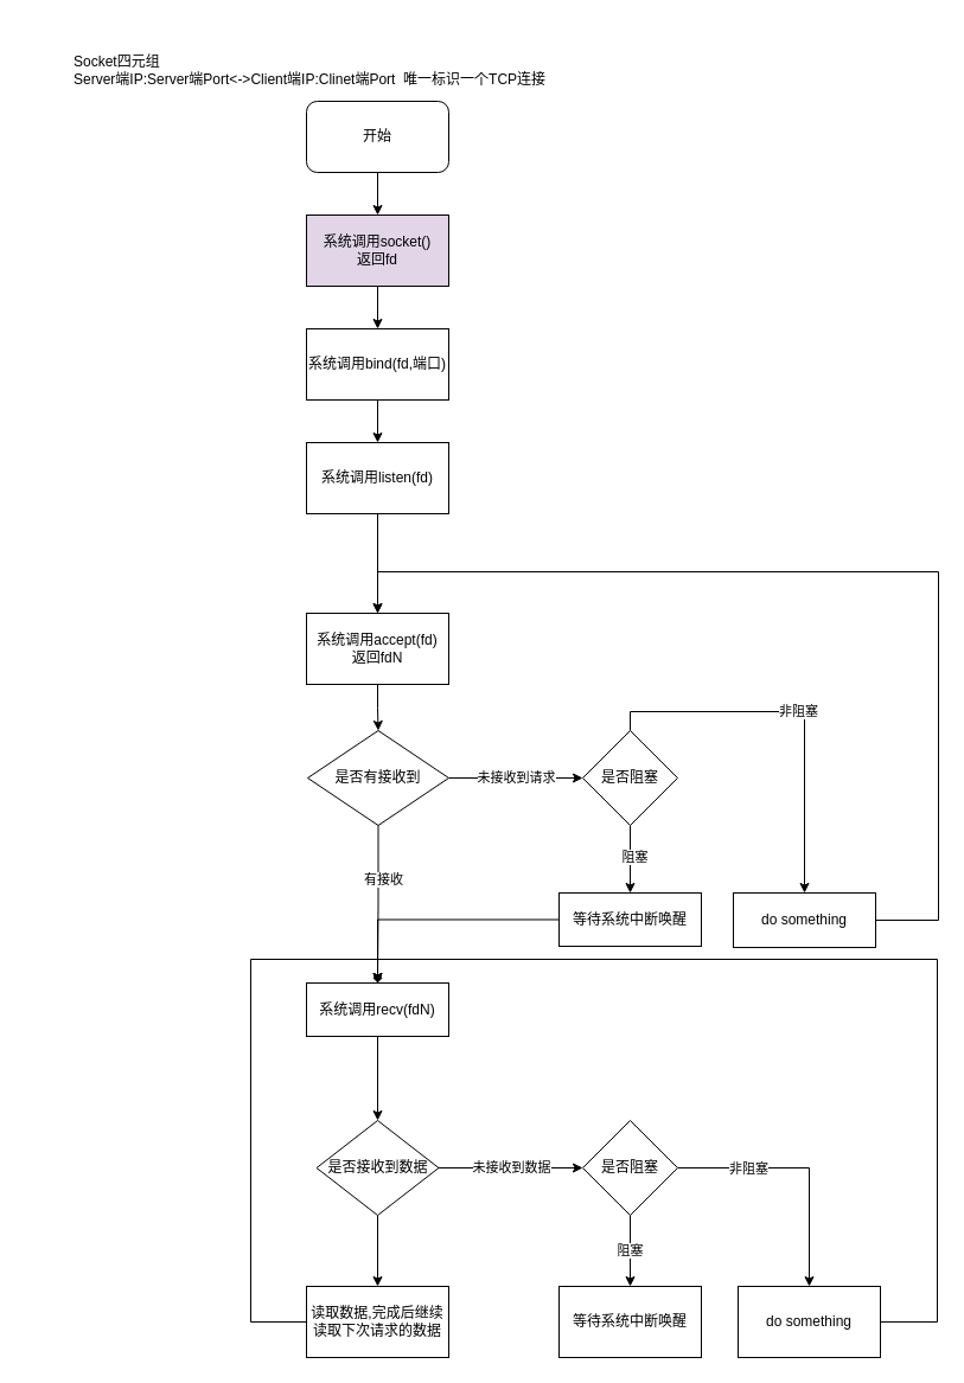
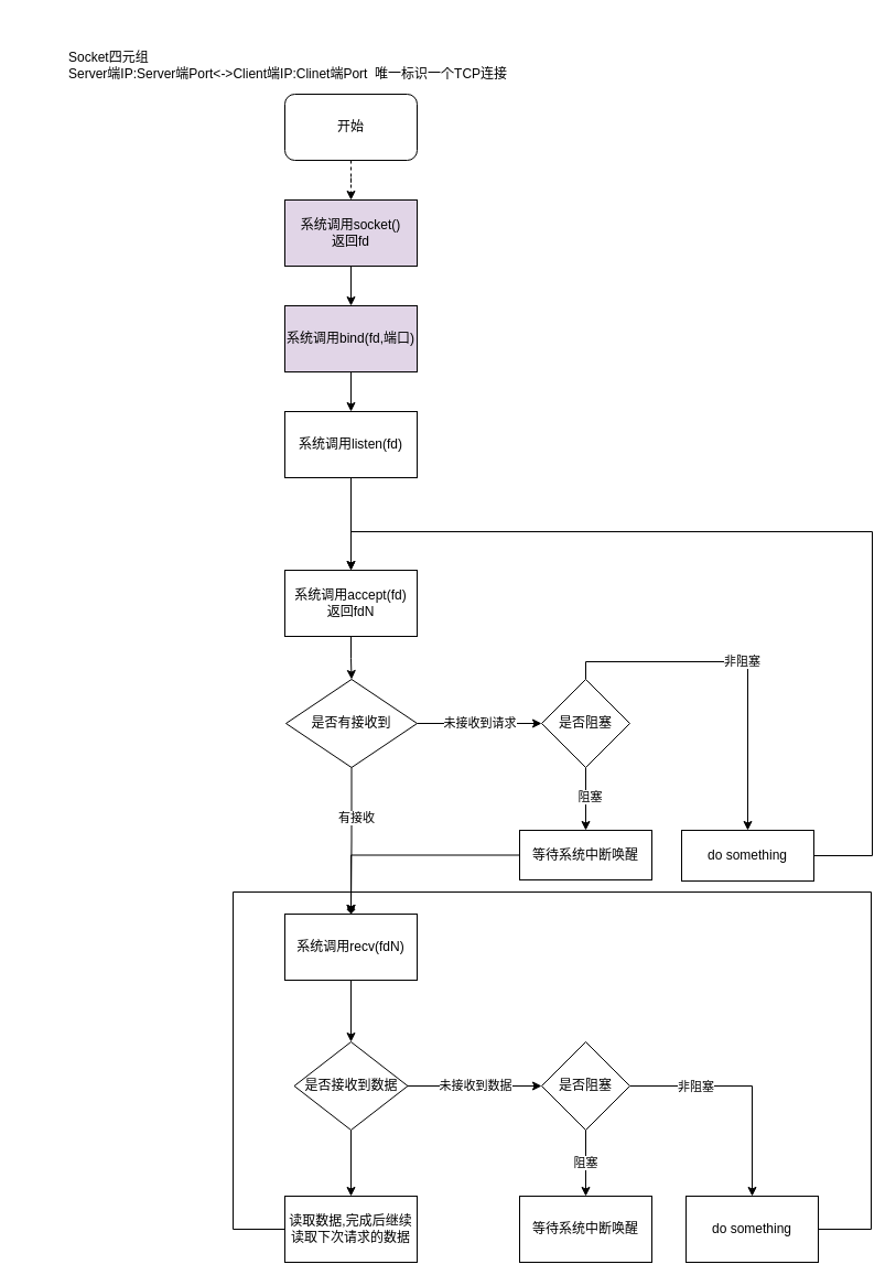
  <mxCell id="0" />
  <mxCell id="1" parent="0" />
  <mxCell id="2" style="edgeStyle=orthogonalEdgeStyle;rounded=0;orthogonalLoop=1;jettySize=auto;html=1;" edge="1" parent="1" source="3" target="8"><mxGeometry relative="1" as="geometry" /></mxCell>
  <mxCell id="3" value="系统调用socket()&lt;br&gt;返回fd" style="rounded=0;whiteSpace=wrap;html=1;fillColor=#e1d5e7;" vertex="1" parent="1"><mxGeometry x="258" y="181" width="120" height="60" as="geometry" /></mxCell>
  <mxCell id="4" value="&lt;blockquote style=&quot;margin: 0px 0px 0px 40px ; border: none ; padding: 0px&quot;&gt;Socket四元组&lt;/blockquote&gt;&lt;blockquote style=&quot;margin: 0px 0px 0px 40px ; border: none ; padding: 0px&quot;&gt;Server端IP:Server端Port&amp;lt;-&amp;gt;Client端IP:Clinet端Port&amp;nbsp; 唯一标识一个TCP连接&lt;/blockquote&gt;" style="text;html=1;strokeColor=none;fillColor=none;align=left;verticalAlign=middle;whiteSpace=wrap;rounded=0;" vertex="1" parent="1"><mxGeometry x="20" y="20" width="521" height="77" as="geometry" /></mxCell>
- <mxCell id="5" style="edgeStyle=orthogonalEdgeStyle;rounded=0;orthogonalLoop=1;jettySize=auto;html=1;entryX=0.5;entryY=0;entryDx=0;entryDy=0;" edge="1" parent="1" source="6" target="3"><mxGeometry relative="1" as="geometry" /></mxCell>
+ <mxCell id="5" style="edgeStyle=orthogonalEdgeStyle;rounded=0;orthogonalLoop=1;jettySize=auto;html=1;entryX=0.5;entryY=0;entryDx=0;entryDy=0;dashed=1;" edge="1" parent="1" source="6" target="3"><mxGeometry relative="1" as="geometry" /></mxCell>
  <mxCell id="6" value="开始" style="rounded=1;whiteSpace=wrap;html=1;align=center;" vertex="1" parent="1"><mxGeometry x="258" y="85" width="120" height="60" as="geometry" /></mxCell>
  <mxCell id="7" style="edgeStyle=orthogonalEdgeStyle;rounded=0;orthogonalLoop=1;jettySize=auto;html=1;entryX=0.5;entryY=0;entryDx=0;entryDy=0;" edge="1" parent="1" source="8" target="10"><mxGeometry relative="1" as="geometry" /></mxCell>
- <mxCell id="8" value="系统调用bind(fd,端口)" style="rounded=0;whiteSpace=wrap;html=1;align=center;" vertex="1" parent="1"><mxGeometry x="258" y="277" width="120" height="60" as="geometry" /></mxCell>
+ <mxCell id="8" value="系统调用bind(fd,端口)" style="rounded=0;whiteSpace=wrap;html=1;align=center;fillColor=#e1d5e7;" vertex="1" parent="1"><mxGeometry x="258" y="277" width="120" height="60" as="geometry" /></mxCell>
  <mxCell id="9" style="edgeStyle=orthogonalEdgeStyle;rounded=0;orthogonalLoop=1;jettySize=auto;html=1;entryX=0.5;entryY=0;entryDx=0;entryDy=0;" edge="1" parent="1" source="10" target="12"><mxGeometry relative="1" as="geometry" /></mxCell>
  <mxCell id="10" value="系统调用listen(fd)" style="rounded=0;whiteSpace=wrap;html=1;align=center;" vertex="1" parent="1"><mxGeometry x="258" y="373" width="120" height="60" as="geometry" /></mxCell>
  <mxCell id="11" style="edgeStyle=orthogonalEdgeStyle;rounded=0;orthogonalLoop=1;jettySize=auto;html=1;entryX=0.5;entryY=0;entryDx=0;entryDy=0;" edge="1" parent="1" source="12" target="18"><mxGeometry relative="1" as="geometry" /></mxCell>
  <mxCell id="12" value="系统调用accept(fd)&lt;br&gt;返回fdN" style="rounded=0;whiteSpace=wrap;html=1;align=center;" vertex="1" parent="1"><mxGeometry x="258" y="517" width="120" height="60" as="geometry" /></mxCell>
  <mxCell id="13" style="edgeStyle=orthogonalEdgeStyle;rounded=0;orthogonalLoop=1;jettySize=auto;html=1;entryX=0.5;entryY=0;entryDx=0;entryDy=0;" edge="1" parent="1" source="14" target="29"><mxGeometry relative="1" as="geometry" /></mxCell>
- <mxCell id="14" value="系统调用recv(fdN)" style="rounded=0;whiteSpace=wrap;html=1;align=center;" vertex="1" parent="1"><mxGeometry x="258" y="829" width="120" height="45" as="geometry" /></mxCell>
+ <mxCell id="14" value="系统调用recv(fdN)" style="rounded=0;whiteSpace=wrap;html=1;align=center;" vertex="1" parent="1"><mxGeometry x="258" y="829" width="120" height="60" as="geometry" /></mxCell>
  <mxCell id="15" style="edgeStyle=orthogonalEdgeStyle;rounded=0;orthogonalLoop=1;jettySize=auto;html=1;entryX=0.5;entryY=0;entryDx=0;entryDy=0;endArrow=diamond;" edge="1" parent="1" source="18" target="14"><mxGeometry relative="1" as="geometry" /></mxCell>
  <mxCell id="16" value="有接收" style="edgeLabel;html=1;align=center;verticalAlign=middle;resizable=0;points=[];" vertex="1" connectable="0" parent="15"><mxGeometry x="-0.321" y="4" relative="1" as="geometry"><mxPoint as="offset" /></mxGeometry></mxCell>
  <mxCell id="17" value="未接收到请求" style="edgeStyle=orthogonalEdgeStyle;rounded=0;orthogonalLoop=1;jettySize=auto;html=1;" edge="1" parent="1" source="18" target="22"><mxGeometry relative="1" as="geometry" /></mxCell>
  <mxCell id="18" value="是否有接收到" style="rhombus;whiteSpace=wrap;html=1;align=center;" vertex="1" parent="1"><mxGeometry x="259" y="616" width="119" height="80" as="geometry" /></mxCell>
  <mxCell id="19" style="edgeStyle=orthogonalEdgeStyle;rounded=0;orthogonalLoop=1;jettySize=auto;html=1;" edge="1" parent="1" source="22" target="24"><mxGeometry relative="1" as="geometry" /></mxCell>
  <mxCell id="20" value="阻塞" style="edgeLabel;html=1;align=center;verticalAlign=middle;resizable=0;points=[];" vertex="1" connectable="0" parent="19"><mxGeometry x="-0.088" y="3" relative="1" as="geometry"><mxPoint as="offset" /></mxGeometry></mxCell>
  <mxCell id="21" value="非阻塞" style="edgeStyle=orthogonalEdgeStyle;rounded=0;orthogonalLoop=1;jettySize=auto;html=1;entryX=0.5;entryY=0;entryDx=0;entryDy=0;" edge="1" parent="1" source="22" target="26"><mxGeometry relative="1" as="geometry"><mxPoint x="321" y="614" as="targetPoint" /><Array as="points"><mxPoint x="531" y="600" /><mxPoint x="678" y="600" /></Array></mxGeometry></mxCell>
  <mxCell id="22" value="是否阻塞" style="rhombus;whiteSpace=wrap;html=1;align=center;" vertex="1" parent="1"><mxGeometry x="491" y="616" width="80" height="80" as="geometry" /></mxCell>
  <mxCell id="23" style="edgeStyle=orthogonalEdgeStyle;rounded=0;orthogonalLoop=1;jettySize=auto;html=1;" edge="1" parent="1" source="24" target="14"><mxGeometry relative="1" as="geometry" /></mxCell>
  <mxCell id="24" value="等待系统中断唤醒" style="rounded=0;whiteSpace=wrap;html=1;align=center;" vertex="1" parent="1"><mxGeometry x="471" y="753" width="120" height="45" as="geometry" /></mxCell>
  <mxCell id="25" style="edgeStyle=orthogonalEdgeStyle;rounded=0;orthogonalLoop=1;jettySize=auto;html=1;entryX=0.5;entryY=0;entryDx=0;entryDy=0;" edge="1" parent="1" source="26" target="12"><mxGeometry relative="1" as="geometry"><Array as="points"><mxPoint x="791" y="776" /><mxPoint x="791" y="482" /><mxPoint x="318" y="482" /></Array></mxGeometry></mxCell>
  <mxCell id="26" value="do something" style="rounded=0;whiteSpace=wrap;html=1;align=center;" vertex="1" parent="1"><mxGeometry x="618" y="753" width="120" height="46" as="geometry" /></mxCell>
  <mxCell id="27" value="未接收到数据" style="edgeStyle=orthogonalEdgeStyle;rounded=0;orthogonalLoop=1;jettySize=auto;html=1;entryX=0;entryY=0.5;entryDx=0;entryDy=0;" edge="1" parent="1" source="29" target="34"><mxGeometry relative="1" as="geometry" /></mxCell>
  <mxCell id="28" style="edgeStyle=orthogonalEdgeStyle;rounded=0;orthogonalLoop=1;jettySize=auto;html=1;entryX=0.5;entryY=0;entryDx=0;entryDy=0;" edge="1" parent="1" source="29" target="38"><mxGeometry relative="1" as="geometry" /></mxCell>
  <mxCell id="29" value="是否接收到数据" style="rhombus;whiteSpace=wrap;html=1;align=center;" vertex="1" parent="1"><mxGeometry x="266.5" y="945" width="103" height="80" as="geometry" /></mxCell>
  <mxCell id="30" value="等待系统中断唤醒" style="rounded=0;whiteSpace=wrap;html=1;align=center;" vertex="1" parent="1"><mxGeometry x="471" y="1085" width="120" height="60" as="geometry" /></mxCell>
  <mxCell id="31" value="阻塞" style="edgeStyle=orthogonalEdgeStyle;rounded=0;orthogonalLoop=1;jettySize=auto;html=1;entryX=0.5;entryY=0;entryDx=0;entryDy=0;" edge="1" parent="1" source="34" target="30"><mxGeometry relative="1" as="geometry" /></mxCell>
  <mxCell id="32" style="edgeStyle=orthogonalEdgeStyle;rounded=0;orthogonalLoop=1;jettySize=auto;html=1;" edge="1" parent="1" source="34" target="36"><mxGeometry relative="1" as="geometry" /></mxCell>
  <mxCell id="33" value="非阻塞" style="edgeLabel;html=1;align=center;verticalAlign=middle;resizable=0;points=[];" vertex="1" connectable="0" parent="32"><mxGeometry x="-0.441" relative="1" as="geometry"><mxPoint as="offset" /></mxGeometry></mxCell>
  <mxCell id="34" value="是否阻塞" style="rhombus;whiteSpace=wrap;html=1;align=center;" vertex="1" parent="1"><mxGeometry x="491" y="945" width="80" height="80" as="geometry" /></mxCell>
  <mxCell id="35" style="edgeStyle=orthogonalEdgeStyle;rounded=0;orthogonalLoop=1;jettySize=auto;html=1;entryX=0.5;entryY=0;entryDx=0;entryDy=0;" edge="1" parent="1" source="36" target="14"><mxGeometry relative="1" as="geometry"><Array as="points"><mxPoint x="790" y="1115" /><mxPoint x="790" y="809" /><mxPoint x="318" y="809" /></Array></mxGeometry></mxCell>
  <mxCell id="36" value="do something" style="rounded=0;whiteSpace=wrap;html=1;align=center;" vertex="1" parent="1"><mxGeometry x="622" y="1085" width="120" height="60" as="geometry" /></mxCell>
  <mxCell id="37" style="edgeStyle=orthogonalEdgeStyle;rounded=0;orthogonalLoop=1;jettySize=auto;html=1;entryX=0.5;entryY=0;entryDx=0;entryDy=0;" edge="1" parent="1" source="38" target="14"><mxGeometry relative="1" as="geometry"><Array as="points"><mxPoint x="211" y="1115" /><mxPoint x="211" y="809" /><mxPoint x="318" y="809" /></Array></mxGeometry></mxCell>
  <mxCell id="38" value="读取数据,完成后继续读取下次请求的数据" style="rounded=0;whiteSpace=wrap;html=1;align=center;" vertex="1" parent="1"><mxGeometry x="258" y="1085" width="120" height="60" as="geometry" /></mxCell>
